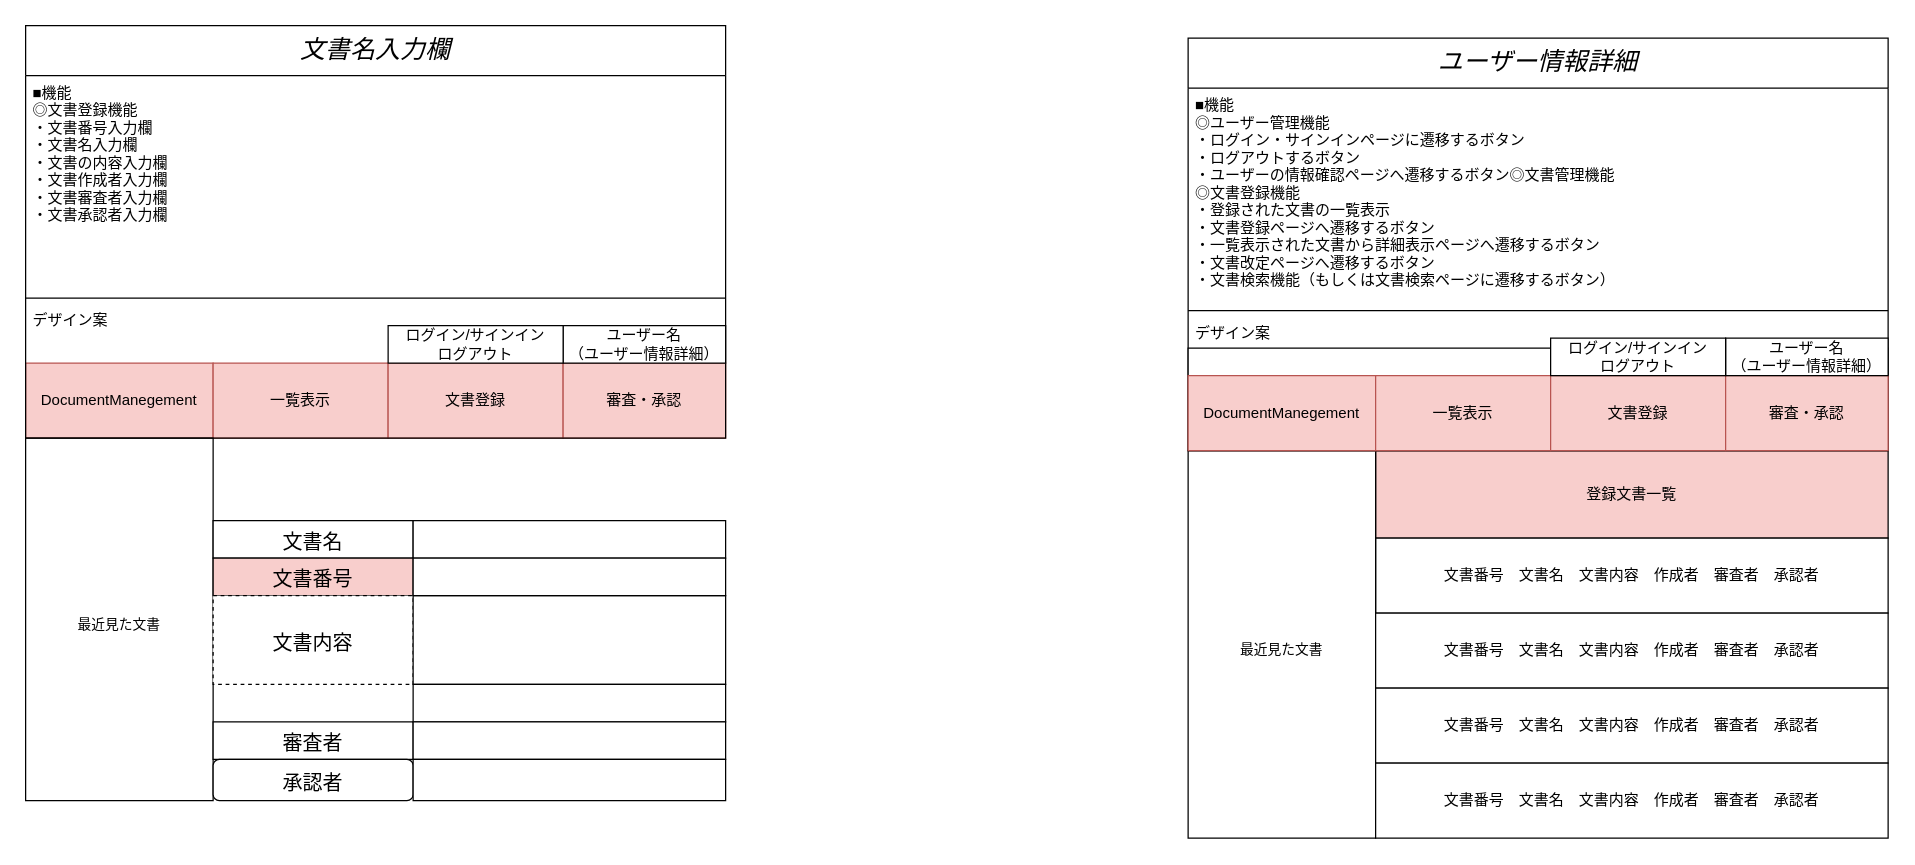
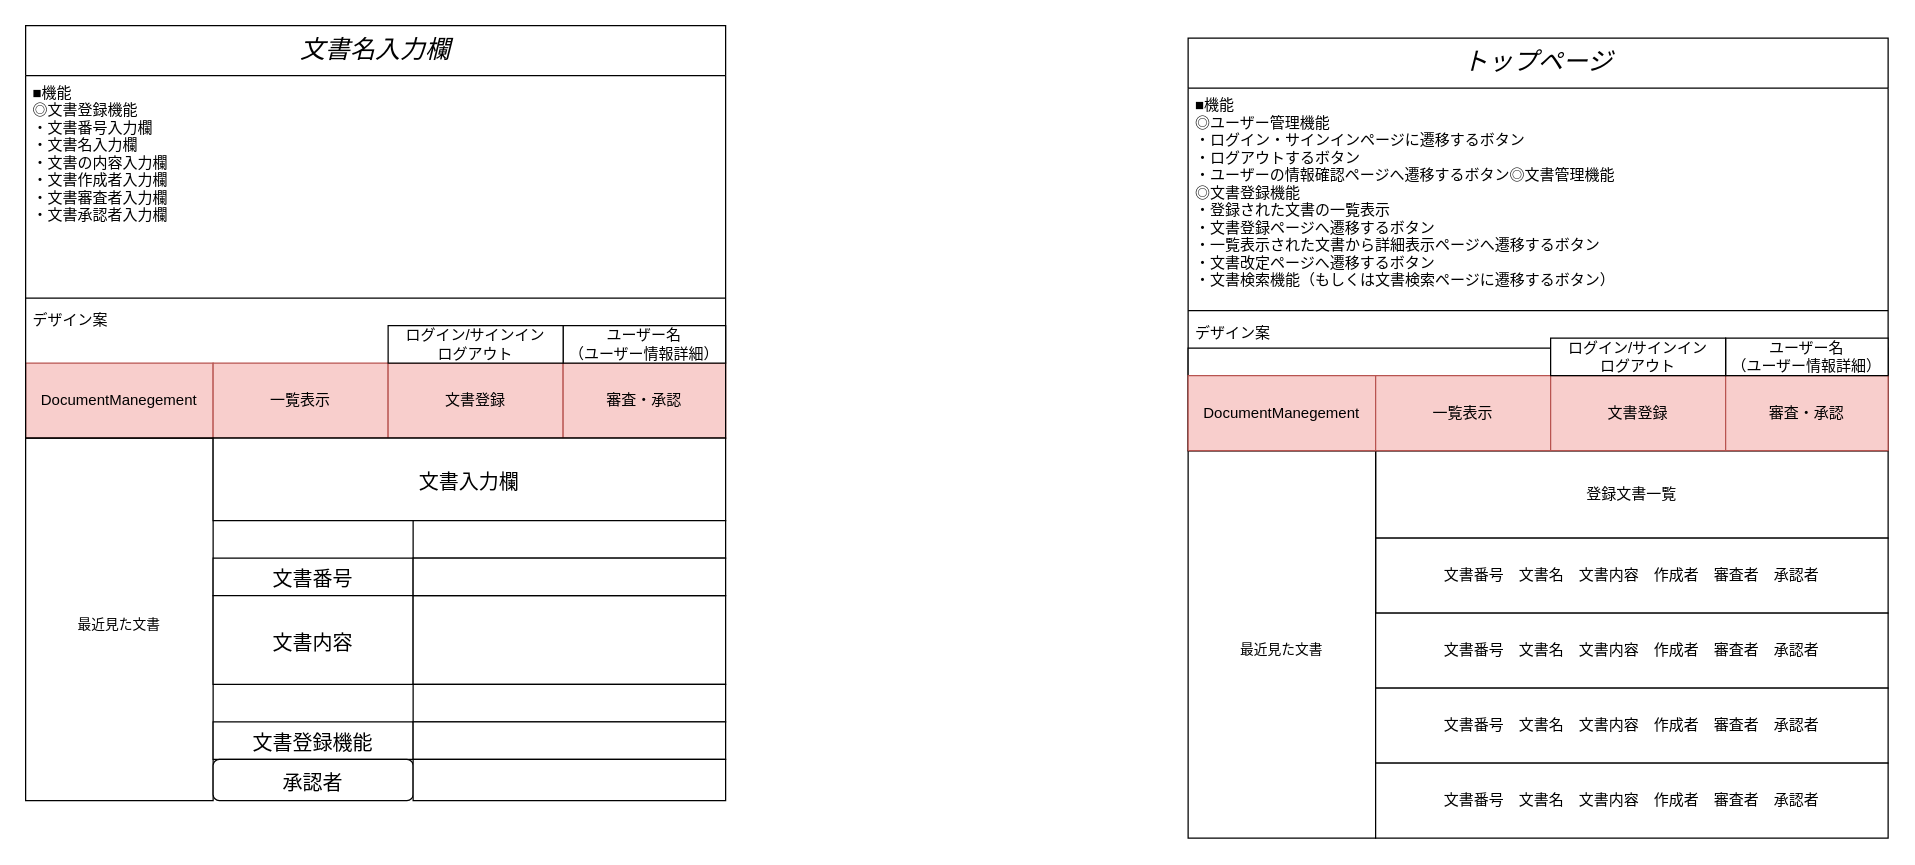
  <mxCell id="0" />
  <mxCell id="1" parent="0" />
- <mxCell id="2" value="登録文書一覧" style="rounded=0;whiteSpace=wrap;html=1;fillColor=#f8cecc;" parent="1" vertex="1"><mxGeometry x="1100" y="360" width="410" height="70" as="geometry" /></mxCell>
+ <mxCell id="2" value="登録文書一覧" style="rounded=0;whiteSpace=wrap;html=1;" parent="1" vertex="1"><mxGeometry x="1100" y="360" width="410" height="70" as="geometry" /></mxCell>
  <mxCell id="3" value="文書番号　文書名　文書内容　作成者　審査者　承認者" style="rounded=0;whiteSpace=wrap;html=1;" parent="1" vertex="1"><mxGeometry x="1100" y="430" width="410" height="60" as="geometry" /></mxCell>
  <mxCell id="4" value="&lt;font style=&quot;font-size: 11px&quot;&gt;最近見た文書&lt;/font&gt;" style="rounded=0;whiteSpace=wrap;html=1;fontSize=20;fillColor=#FFFFFF;" parent="1" vertex="1"><mxGeometry x="950" y="360" width="150" height="310" as="geometry" /></mxCell>
- <mxCell id="5" value="ユーザー情報詳細" style="swimlane;fontStyle=2;align=center;verticalAlign=top;childLayout=stackLayout;horizontal=1;startSize=40;horizontalStack=0;resizeParent=1;resizeLast=0;collapsible=1;marginBottom=0;rounded=0;shadow=0;strokeWidth=1;fontSize=20;" parent="1" vertex="1"><mxGeometry x="950" y="30" width="560" height="330" as="geometry"><mxRectangle x="230" y="140" width="160" height="26" as="alternateBounds" /></mxGeometry></mxCell>
+ <mxCell id="5" value="トップページ" style="swimlane;fontStyle=2;align=center;verticalAlign=top;childLayout=stackLayout;horizontal=1;startSize=40;horizontalStack=0;resizeParent=1;resizeLast=0;collapsible=1;marginBottom=0;rounded=0;shadow=0;strokeWidth=1;fontSize=20;" parent="1" vertex="1"><mxGeometry x="950" y="30" width="560" height="330" as="geometry"><mxRectangle x="230" y="140" width="160" height="26" as="alternateBounds" /></mxGeometry></mxCell>
  <mxCell id="6" value="■機能&#10;◎ユーザー管理機能&#10;・ログイン・サインインページに遷移するボタン&#10;・ログアウトするボタン&#10;・ユーザーの情報確認ページへ遷移するボタン◎文書管理機能&#10;◎文書登録機能&#10;・登録された文書の一覧表示&#10;・文書登録ページへ遷移するボタン&#10;・一覧表示された文書から詳細表示ページへ遷移するボタン&#10;・文書改定ページへ遷移するボタン&#10;・文書検索機能（もしくは文書検索ページに遷移するボタン）" style="text;align=left;verticalAlign=top;spacingLeft=4;spacingRight=4;overflow=hidden;rotatable=0;points=[[0,0.5],[1,0.5]];portConstraint=eastwest;rounded=0;shadow=0;html=0;" parent="5" vertex="1"><mxGeometry y="40" width="560" height="174" as="geometry" /></mxCell>
  <mxCell id="7" value="" style="line;html=1;strokeWidth=1;align=left;verticalAlign=middle;spacingTop=-1;spacingLeft=3;spacingRight=3;rotatable=0;labelPosition=right;points=[];portConstraint=eastwest;" parent="5" vertex="1"><mxGeometry y="214" width="560" height="8" as="geometry" /></mxCell>
  <mxCell id="8" value="デザイン案" style="text;align=left;verticalAlign=top;spacingLeft=4;spacingRight=4;overflow=hidden;rotatable=0;points=[[0,0.5],[1,0.5]];portConstraint=eastwest;" parent="5" vertex="1"><mxGeometry y="222" width="560" height="26" as="geometry" /></mxCell>
  <mxCell id="9" value="" style="rounded=0;whiteSpace=wrap;html=1;" parent="5" vertex="1"><mxGeometry y="248" width="560" height="82" as="geometry" /></mxCell>
  <mxCell id="10" value="DocumentManegement" style="rounded=0;whiteSpace=wrap;html=1;fillColor=#f8cecc;strokeColor=#b85450;" parent="1" vertex="1"><mxGeometry x="950" y="300" width="150" height="60" as="geometry" /></mxCell>
  <mxCell id="11" value="一覧表示" style="rounded=0;whiteSpace=wrap;html=1;fillColor=#f8cecc;strokeColor=#b85450;" parent="1" vertex="1"><mxGeometry x="1100" y="300" width="140" height="60" as="geometry" /></mxCell>
  <mxCell id="12" value="文書登録" style="rounded=0;whiteSpace=wrap;html=1;fillColor=#f8cecc;strokeColor=#b85450;" parent="1" vertex="1"><mxGeometry x="1240" y="300" width="140" height="60" as="geometry" /></mxCell>
  <mxCell id="13" value="審査・承認" style="rounded=0;whiteSpace=wrap;html=1;fillColor=#f8cecc;strokeColor=#b85450;" parent="1" vertex="1"><mxGeometry x="1380" y="300" width="130" height="60" as="geometry" /></mxCell>
  <mxCell id="14" value="ユーザー名&lt;br&gt;（ユーザー情報詳細）" style="rounded=0;whiteSpace=wrap;html=1;" parent="1" vertex="1"><mxGeometry x="1380" y="270" width="130" height="30" as="geometry" /></mxCell>
  <mxCell id="15" value="ログイン/サインイン&lt;br&gt;ログアウト" style="rounded=0;whiteSpace=wrap;html=1;" parent="1" vertex="1"><mxGeometry x="1240" y="270" width="140" height="30" as="geometry" /></mxCell>
  <mxCell id="16" value="文書番号　文書名　文書内容　作成者　審査者　承認者" style="rounded=0;whiteSpace=wrap;html=1;" parent="1" vertex="1"><mxGeometry x="1100" y="490" width="410" height="60" as="geometry" /></mxCell>
  <mxCell id="17" value="文書番号　文書名　文書内容　作成者　審査者　承認者" style="rounded=0;whiteSpace=wrap;html=1;" parent="1" vertex="1"><mxGeometry x="1100" y="550" width="410" height="60" as="geometry" /></mxCell>
  <mxCell id="18" value="文書番号　文書名　文書内容　作成者　審査者　承認者" style="rounded=0;whiteSpace=wrap;html=1;" parent="1" vertex="1"><mxGeometry x="1100" y="610" width="410" height="60" as="geometry" /></mxCell>
  <mxCell id="19" value="DocumentManegement" style="rounded=0;whiteSpace=wrap;html=1;fillColor=#f8cecc;strokeColor=#b85450;" parent="1" vertex="1"><mxGeometry x="20" y="290" width="150" height="60" as="geometry" /></mxCell>
  <mxCell id="20" value="一覧表示" style="rounded=0;whiteSpace=wrap;html=1;fillColor=#f8cecc;strokeColor=#b85450;" parent="1" vertex="1"><mxGeometry x="170" y="290" width="140" height="60" as="geometry" /></mxCell>
  <mxCell id="21" value="文書登録" style="rounded=0;whiteSpace=wrap;html=1;fillColor=#f8cecc;strokeColor=#b85450;" parent="1" vertex="1"><mxGeometry x="310" y="290" width="140" height="60" as="geometry" /></mxCell>
  <mxCell id="22" value="審査・承認" style="rounded=0;whiteSpace=wrap;html=1;fillColor=#f8cecc;strokeColor=#b85450;" parent="1" vertex="1"><mxGeometry x="450" y="290" width="130" height="60" as="geometry" /></mxCell>
  <mxCell id="23" value="&lt;font style=&quot;font-size: 11px&quot;&gt;最近見た文書&lt;/font&gt;" style="rounded=0;whiteSpace=wrap;html=1;fontSize=20;fillColor=#FFFFFF;" parent="1" vertex="1"><mxGeometry x="20" y="350" width="150" height="290" as="geometry" /></mxCell>
- <mxCell id="24" value="&lt;span style=&quot;font-size: 16px&quot;&gt;審査者&lt;/span&gt;" style="rounded=0;whiteSpace=wrap;html=1;fontSize=20;fillColor=#FFFFFF;" parent="1" vertex="1"><mxGeometry x="170" y="577" width="160" height="30" as="geometry" /></mxCell>
+ <mxCell id="24" value="&lt;span style=&quot;font-size: 16px&quot;&gt;文書登録機能&lt;/span&gt;" style="rounded=0;whiteSpace=wrap;html=1;fontSize=20;fillColor=#FFFFFF;" parent="1" vertex="1"><mxGeometry x="170" y="577" width="160" height="30" as="geometry" /></mxCell>
  <mxCell id="25" value="&lt;span style=&quot;font-size: 16px&quot;&gt;承認者&lt;/span&gt;" style="whiteSpace=wrap;html=1;fontSize=20;fillColor=#FFFFFF;rounded=1;" parent="1" vertex="1"><mxGeometry x="170" y="607" width="160" height="33" as="geometry" /></mxCell>
  <mxCell id="26" value="文書名入力欄" style="swimlane;fontStyle=2;align=center;verticalAlign=top;childLayout=stackLayout;horizontal=1;startSize=40;horizontalStack=0;resizeParent=1;resizeLast=0;collapsible=1;marginBottom=0;rounded=0;shadow=0;strokeWidth=1;fontSize=20;" parent="1" vertex="1"><mxGeometry x="20" y="20" width="560" height="330" as="geometry"><mxRectangle x="230" y="140" width="160" height="26" as="alternateBounds" /></mxGeometry></mxCell>
  <mxCell id="27" value="■機能&#10;◎文書登録機能&#10;・文書番号入力欄&#10;・文書名入力欄&#10;・文書の内容入力欄&#10;・文書作成者入力欄&#10;・文書審査者入力欄&#10;・文書承認者入力欄" style="text;align=left;verticalAlign=top;spacingLeft=4;spacingRight=4;overflow=hidden;rotatable=0;points=[[0,0.5],[1,0.5]];portConstraint=eastwest;rounded=0;shadow=0;html=0;" parent="26" vertex="1"><mxGeometry y="40" width="560" height="174" as="geometry" /></mxCell>
  <mxCell id="28" value="" style="line;html=1;strokeWidth=1;align=left;verticalAlign=middle;spacingTop=-1;spacingLeft=3;spacingRight=3;rotatable=0;labelPosition=right;points=[];portConstraint=eastwest;" parent="26" vertex="1"><mxGeometry y="214" width="560" height="8" as="geometry" /></mxCell>
  <mxCell id="29" value="デザイン案" style="text;align=left;verticalAlign=top;spacingLeft=4;spacingRight=4;overflow=hidden;rotatable=0;points=[[0,0.5],[1,0.5]];portConstraint=eastwest;" parent="26" vertex="1"><mxGeometry y="222" width="560" height="26" as="geometry" /></mxCell>
  <mxCell id="30" value="ユーザー名&lt;br&gt;（ユーザー情報詳細）" style="rounded=0;whiteSpace=wrap;html=1;" parent="1" vertex="1"><mxGeometry x="450" y="260" width="130" height="30" as="geometry" /></mxCell>
  <mxCell id="31" value="ログイン/サインイン&lt;br&gt;ログアウト" style="rounded=0;whiteSpace=wrap;html=1;" parent="1" vertex="1"><mxGeometry x="310" y="260" width="140" height="30" as="geometry" /></mxCell>
- <mxCell id="33" value="&lt;span style=&quot;font-size: 16px&quot;&gt;文書名　&lt;/span&gt;" style="rounded=0;whiteSpace=wrap;html=1;fontSize=20;fillColor=#FFFFFF;" parent="1" vertex="1"><mxGeometry x="170" y="416" width="160" height="30" as="geometry" /></mxCell>
+ <mxCell id="32" value="&lt;font style=&quot;font-size: 16px&quot;&gt;文書入力欄&lt;/font&gt;" style="rounded=0;whiteSpace=wrap;html=1;fontSize=20;fillColor=#FFFFFF;" parent="1" vertex="1"><mxGeometry x="170" y="350" width="410" height="66" as="geometry" /></mxCell>
  <mxCell id="34" value="" style="rounded=0;whiteSpace=wrap;html=1;fontSize=20;fillColor=#FFFFFF;" parent="1" vertex="1"><mxGeometry x="330" y="416" width="250" height="30" as="geometry" /></mxCell>
- <mxCell id="35" value="&lt;span style=&quot;font-size: 16px&quot;&gt;文書番号&lt;/span&gt;" style="rounded=0;whiteSpace=wrap;html=1;fontSize=20;fillColor=#f8cecc;" parent="1" vertex="1"><mxGeometry x="170" y="446" width="160" height="30" as="geometry" /></mxCell>
- <mxCell id="36" value="&lt;span style=&quot;font-size: 16px&quot;&gt;文書内容&lt;/span&gt;" style="rounded=0;whiteSpace=wrap;html=1;fontSize=20;fillColor=#FFFFFF;dashed=1;" parent="1" vertex="1"><mxGeometry x="170" y="476" width="160" height="71" as="geometry" /></mxCell>
+ <mxCell id="35" value="&lt;span style=&quot;font-size: 16px&quot;&gt;文書番号&lt;/span&gt;" style="rounded=0;whiteSpace=wrap;html=1;fontSize=20;fillColor=#FFFFFF;" parent="1" vertex="1"><mxGeometry x="170" y="446" width="160" height="30" as="geometry" /></mxCell>
+ <mxCell id="36" value="&lt;span style=&quot;font-size: 16px&quot;&gt;文書内容&lt;/span&gt;" style="rounded=0;whiteSpace=wrap;html=1;fontSize=20;fillColor=#FFFFFF;" parent="1" vertex="1"><mxGeometry x="170" y="476" width="160" height="71" as="geometry" /></mxCell>
  <mxCell id="37" value="" style="rounded=0;whiteSpace=wrap;html=1;fontSize=20;fillColor=#FFFFFF;" parent="1" vertex="1"><mxGeometry x="330" y="476" width="250" height="71" as="geometry" /></mxCell>
  <mxCell id="38" value="" style="rounded=0;whiteSpace=wrap;html=1;fontSize=20;fillColor=#FFFFFF;" parent="1" vertex="1"><mxGeometry x="330" y="446" width="250" height="30" as="geometry" /></mxCell>
  <mxCell id="39" value="" style="rounded=0;whiteSpace=wrap;html=1;fontSize=20;fillColor=#FFFFFF;" parent="1" vertex="1"><mxGeometry x="330" y="547" width="250" height="30" as="geometry" /></mxCell>
  <mxCell id="40" value="" style="rounded=0;whiteSpace=wrap;html=1;fontSize=20;fillColor=#FFFFFF;" parent="1" vertex="1"><mxGeometry x="330" y="577" width="250" height="30" as="geometry" /></mxCell>
  <mxCell id="41" value="" style="rounded=0;whiteSpace=wrap;html=1;fontSize=20;fillColor=#FFFFFF;" parent="1" vertex="1"><mxGeometry x="330" y="607" width="250" height="33" as="geometry" /></mxCell>
